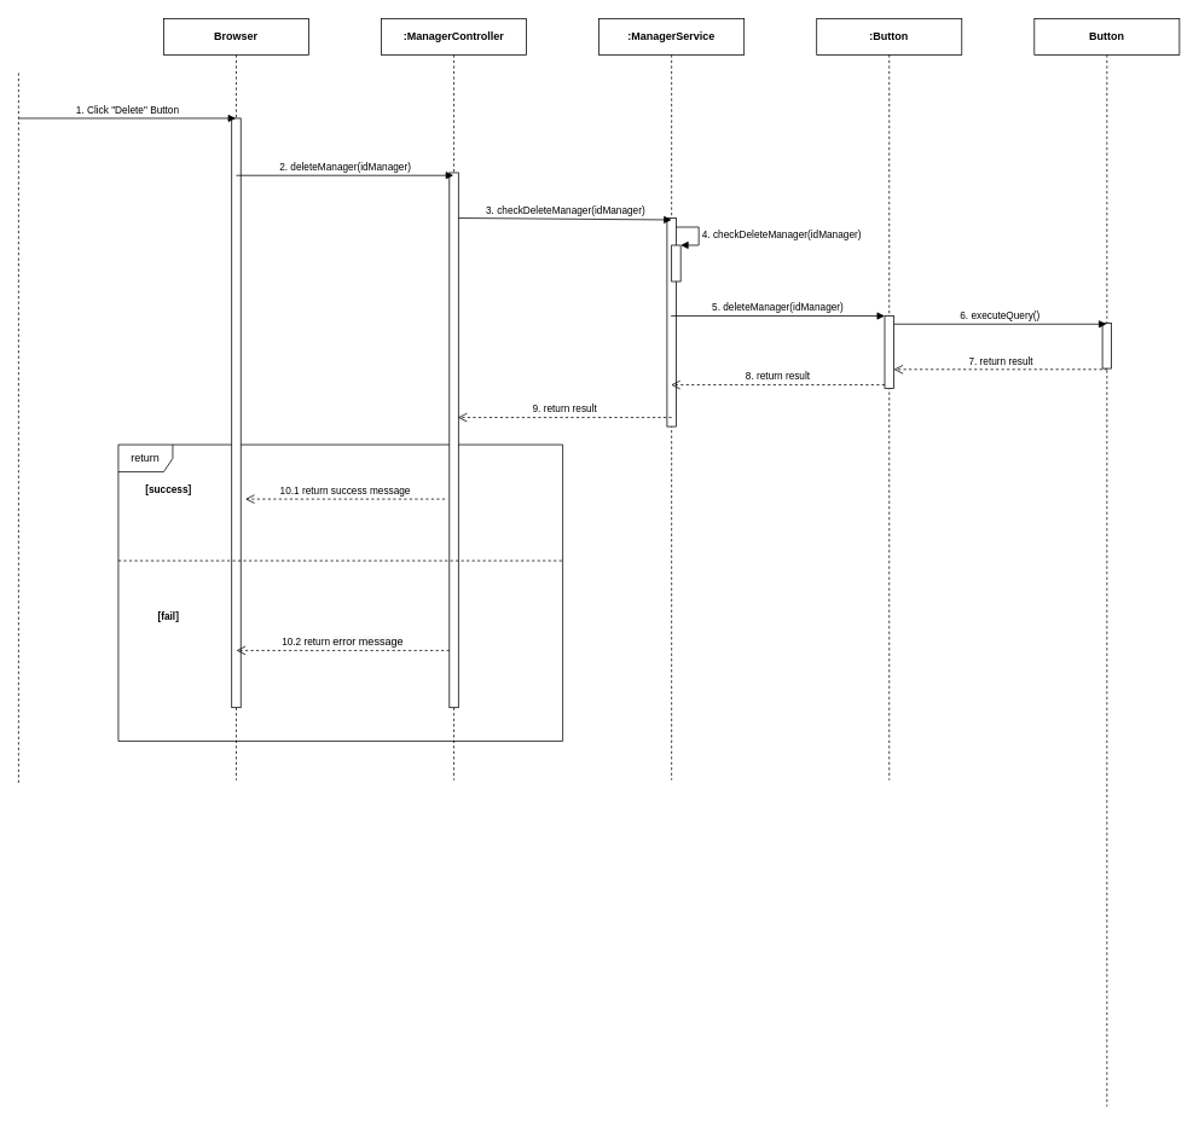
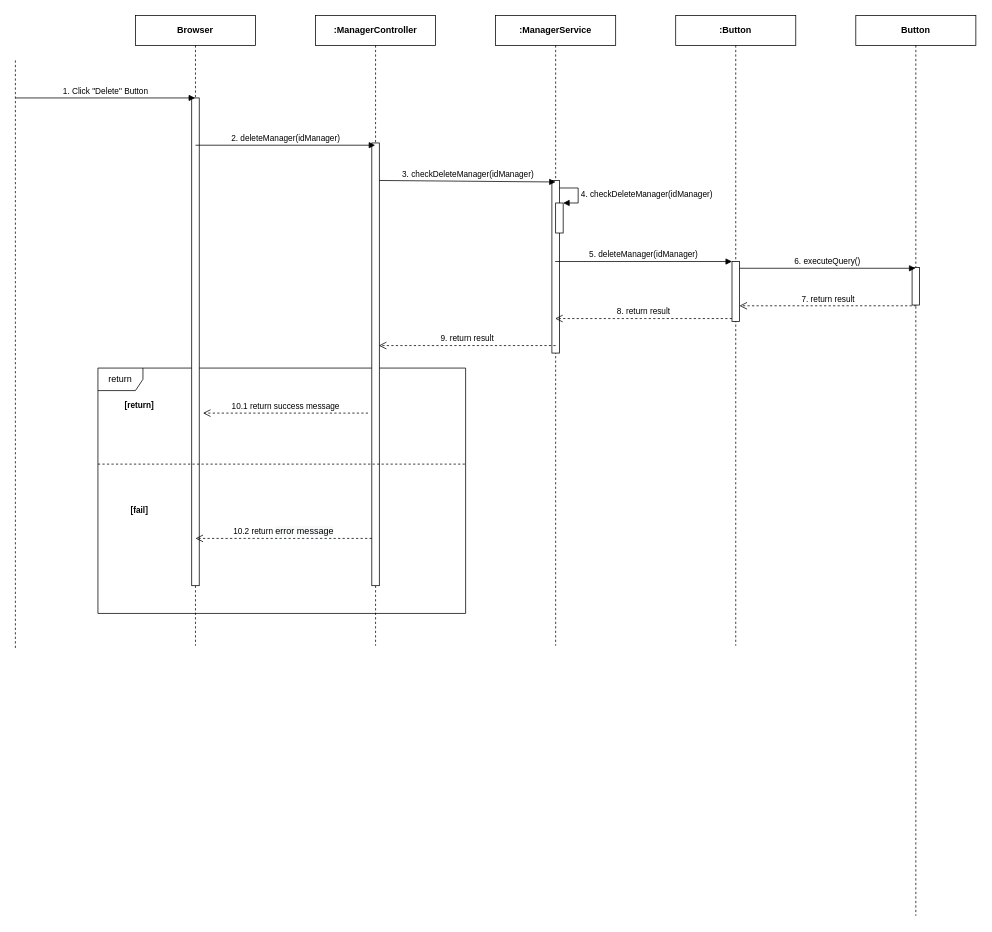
  <mxCell id="0" />
  <mxCell id="1" parent="0" />
  <mxCell id="2" value="return" style="shape=umlFrame;whiteSpace=wrap;html=1;" parent="1" vertex="1"><mxGeometry x="130" y="490" width="490" height="327" as="geometry" /></mxCell>
  <mxCell id="3" value="&lt;b&gt;Browser&lt;/b&gt;" style="shape=umlLifeline;perimeter=lifelinePerimeter;whiteSpace=wrap;html=1;container=1;collapsible=0;recursiveResize=0;outlineConnect=0;" parent="1" vertex="1"><mxGeometry x="180" y="20" width="160" height="840" as="geometry" /></mxCell>
  <mxCell id="4" value="" style="html=1;points=[];perimeter=orthogonalPerimeter;" parent="3" vertex="1"><mxGeometry x="75" y="110" width="10" height="650" as="geometry" /></mxCell>
  <mxCell id="5" value="&lt;b&gt;:Button&lt;/b&gt;" style="shape=umlLifeline;perimeter=lifelinePerimeter;whiteSpace=wrap;html=1;container=1;collapsible=0;recursiveResize=0;outlineConnect=0;" parent="1" vertex="1"><mxGeometry x="900" y="20" width="160" height="840" as="geometry" /></mxCell>
  <mxCell id="6" value="&lt;b&gt;:ManagerService&lt;/b&gt;" style="shape=umlLifeline;perimeter=lifelinePerimeter;whiteSpace=wrap;html=1;container=1;collapsible=0;recursiveResize=0;outlineConnect=0;" parent="1" vertex="1"><mxGeometry x="660" y="20" width="160" height="840" as="geometry" /></mxCell>
  <mxCell id="7" value="" style="html=1;points=[];perimeter=orthogonalPerimeter;" parent="6" vertex="1"><mxGeometry x="75" y="220" width="10" height="230" as="geometry" /></mxCell>
  <mxCell id="8" value="&lt;b&gt;:ManagerController&lt;/b&gt;" style="shape=umlLifeline;perimeter=lifelinePerimeter;whiteSpace=wrap;html=1;container=1;collapsible=0;recursiveResize=0;outlineConnect=0;" parent="1" vertex="1"><mxGeometry x="420" y="20" width="160" height="840" as="geometry" /></mxCell>
  <mxCell id="9" value="" style="html=1;points=[];perimeter=orthogonalPerimeter;" parent="8" vertex="1"><mxGeometry x="75" y="170" width="10" height="590" as="geometry" /></mxCell>
  <mxCell id="10" value="1. Click &quot;Delete&quot; Button" style="html=1;verticalAlign=bottom;endArrow=block;" parent="1" target="3" edge="1"><mxGeometry width="80" relative="1" as="geometry"><mxPoint x="20" y="130" as="sourcePoint" /><mxPoint x="100" y="130" as="targetPoint" /></mxGeometry></mxCell>
  <mxCell id="11" value="2. deleteManager(idManager)" style="html=1;verticalAlign=bottom;endArrow=block;" parent="1" edge="1"><mxGeometry width="80" relative="1" as="geometry"><mxPoint x="260" y="193" as="sourcePoint" /><mxPoint x="499.5" y="193" as="targetPoint" /></mxGeometry></mxCell>
  <mxCell id="12" value="3. checkDeleteManager(idManager)" style="html=1;verticalAlign=bottom;endArrow=block;" parent="1" edge="1"><mxGeometry relative="1" as="geometry"><mxPoint x="505" y="240" as="sourcePoint" /><mxPoint x="740" y="242" as="targetPoint" /></mxGeometry></mxCell>
  <mxCell id="13" value="" style="html=1;points=[];perimeter=orthogonalPerimeter;" parent="1" vertex="1"><mxGeometry x="740" y="270" width="10" height="40" as="geometry" /></mxCell>
  <mxCell id="14" value="&lt;span style=&quot;text-align: center&quot;&gt;4. checkDelete&lt;/span&gt;&lt;span style=&quot;text-align: center&quot;&gt;Manager&lt;/span&gt;&lt;span style=&quot;text-align: center&quot;&gt;(id&lt;/span&gt;&lt;span style=&quot;text-align: center&quot;&gt;Manager&lt;/span&gt;&lt;span style=&quot;text-align: center&quot;&gt;)&lt;/span&gt;" style="edgeStyle=orthogonalEdgeStyle;html=1;align=left;spacingLeft=2;endArrow=block;rounded=0;entryX=1;entryY=0;" parent="1" target="13" edge="1"><mxGeometry relative="1" as="geometry"><mxPoint x="745" y="250" as="sourcePoint" /><Array as="points"><mxPoint x="770" y="250" /></Array></mxGeometry></mxCell>
  <mxCell id="15" value="" style="html=1;points=[];perimeter=orthogonalPerimeter;" parent="1" vertex="1"><mxGeometry x="975" y="348" width="10" height="80" as="geometry" /></mxCell>
  <mxCell id="16" value="5. deleteManager(idManager)" style="html=1;verticalAlign=bottom;endArrow=block;entryX=0;entryY=0;" parent="1" target="15" edge="1"><mxGeometry relative="1" as="geometry"><mxPoint x="739.324" y="348" as="sourcePoint" /></mxGeometry></mxCell>
  <mxCell id="17" value="8. return result" style="html=1;verticalAlign=bottom;endArrow=open;dashed=1;endSize=8;exitX=0;exitY=0.95;" parent="1" source="15" edge="1"><mxGeometry relative="1" as="geometry"><mxPoint x="739.324" y="424" as="targetPoint" /></mxGeometry></mxCell>
  <mxCell id="18" value="10.2 return&amp;nbsp;&lt;span style=&quot;font-size: 12px ; background-color: rgb(248 , 249 , 250)&quot;&gt;error message&lt;/span&gt;" style="html=1;verticalAlign=bottom;endArrow=open;dashed=1;endSize=8;" parent="1" edge="1"><mxGeometry relative="1" as="geometry"><mxPoint x="495" y="717" as="sourcePoint" /><mxPoint x="260" y="717" as="targetPoint" /></mxGeometry></mxCell>
  <mxCell id="19" value="" style="endArrow=none;dashed=1;html=1;" parent="1" edge="1"><mxGeometry width="50" height="50" relative="1" as="geometry"><mxPoint x="130" y="618" as="sourcePoint" /><mxPoint x="620" y="618" as="targetPoint" /></mxGeometry></mxCell>
  <mxCell id="20" value="&lt;b&gt;Button&lt;/b&gt;" style="shape=umlLifeline;perimeter=lifelinePerimeter;whiteSpace=wrap;html=1;container=1;collapsible=0;recursiveResize=0;outlineConnect=0;" parent="1" vertex="1"><mxGeometry x="1140" y="20" width="160" height="1200" as="geometry" /></mxCell>
  <mxCell id="21" value="" style="html=1;points=[];perimeter=orthogonalPerimeter;" parent="20" vertex="1"><mxGeometry x="75" y="336" width="10" height="50" as="geometry" /></mxCell>
  <mxCell id="22" value="6. executeQuery()" style="html=1;verticalAlign=bottom;endArrow=block;" parent="1" edge="1"><mxGeometry relative="1" as="geometry"><mxPoint x="985.004" y="357" as="sourcePoint" /><mxPoint x="1219.5" y="357" as="targetPoint" /></mxGeometry></mxCell>
  <mxCell id="23" value="7. return result" style="html=1;verticalAlign=bottom;endArrow=open;dashed=1;endSize=8;exitX=0;exitY=0.95;" parent="1" edge="1"><mxGeometry relative="1" as="geometry"><mxPoint x="985.004" y="407" as="targetPoint" /><mxPoint x="1220.68" y="407" as="sourcePoint" /></mxGeometry></mxCell>
  <mxCell id="24" value="10.1 return success message" style="html=1;verticalAlign=bottom;endArrow=open;dashed=1;endSize=8;" parent="1" edge="1"><mxGeometry relative="1" as="geometry"><mxPoint x="270" y="550" as="targetPoint" /><mxPoint x="490" y="550" as="sourcePoint" /></mxGeometry></mxCell>
- <mxCell id="25" value="&lt;span style=&quot;font-size: 11px ; background-color: rgb(255 , 255 , 255)&quot;&gt;&lt;b&gt;[success]&lt;/b&gt;&lt;/span&gt;" style="text;html=1;align=center;verticalAlign=middle;resizable=0;points=[];autosize=1;" parent="1" vertex="1"><mxGeometry x="150" y="530" width="70" height="20" as="geometry" /></mxCell>
+ <mxCell id="25" value="&lt;span style=&quot;font-size: 11px ; background-color: rgb(255 , 255 , 255)&quot;&gt;&lt;b&gt;[return]&lt;/b&gt;&lt;/span&gt;" style="text;html=1;align=center;verticalAlign=middle;resizable=0;points=[];autosize=1;" parent="1" vertex="1"><mxGeometry x="150" y="530" width="70" height="20" as="geometry" /></mxCell>
  <mxCell id="26" value="&lt;span style=&quot;font-size: 11px ; background-color: rgb(255 , 255 , 255)&quot;&gt;&lt;b&gt;[fail]&lt;/b&gt;&lt;/span&gt;" style="text;html=1;align=center;verticalAlign=middle;resizable=0;points=[];autosize=1;" parent="1" vertex="1"><mxGeometry x="165" y="670" width="40" height="20" as="geometry" /></mxCell>
  <mxCell id="27" value="9. return result" style="html=1;verticalAlign=bottom;endArrow=open;dashed=1;endSize=8;exitX=0;exitY=0.95;" parent="1" edge="1"><mxGeometry relative="1" as="geometry"><mxPoint x="504.324" y="460" as="targetPoint" /><mxPoint x="740" y="460" as="sourcePoint" /></mxGeometry></mxCell>
  <mxCell id="28" value="" style="endArrow=none;dashed=1;html=1;" edge="1" parent="1"><mxGeometry width="50" height="50" relative="1" as="geometry"><mxPoint x="20" y="863" as="sourcePoint" /><mxPoint x="20" y="80" as="targetPoint" /></mxGeometry></mxCell>
